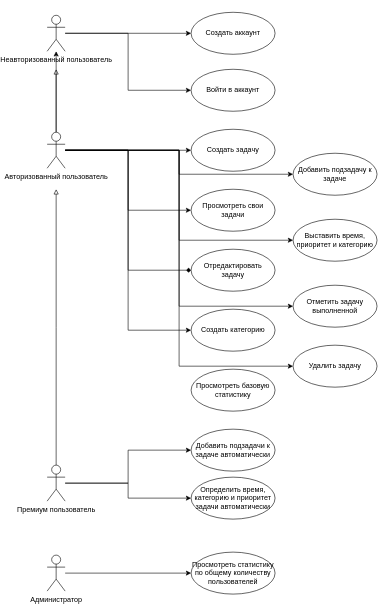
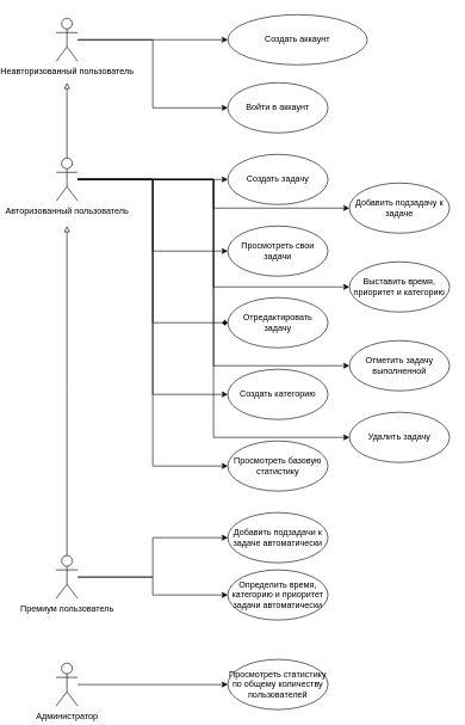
  <mxCell id="0" />
  <mxCell id="1" parent="0" />
  <mxCell id="2" style="edgeStyle=orthogonalEdgeStyle;rounded=0;orthogonalLoop=1;jettySize=auto;html=1;entryX=0;entryY=0.5;entryDx=0;entryDy=0;" parent="1" source="12" target="24" edge="1"><mxGeometry relative="1" as="geometry" /></mxCell>
  <mxCell id="3" style="edgeStyle=orthogonalEdgeStyle;rounded=0;orthogonalLoop=1;jettySize=auto;html=1;entryX=0;entryY=0.5;entryDx=0;entryDy=0;" parent="1" source="12" target="25" edge="1"><mxGeometry relative="1" as="geometry" /></mxCell>
  <mxCell id="4" style="edgeStyle=orthogonalEdgeStyle;rounded=0;orthogonalLoop=1;jettySize=auto;html=1;entryX=0;entryY=0.5;entryDx=0;entryDy=0;endArrow=diamond;" parent="1" source="12" target="29" edge="1"><mxGeometry relative="1" as="geometry" /></mxCell>
  <mxCell id="5" style="edgeStyle=orthogonalEdgeStyle;rounded=0;orthogonalLoop=1;jettySize=auto;html=1;entryX=0;entryY=0.5;entryDx=0;entryDy=0;" parent="1" source="12" target="28" edge="1"><mxGeometry relative="1" as="geometry" /></mxCell>
  <mxCell id="6" style="edgeStyle=orthogonalEdgeStyle;rounded=0;orthogonalLoop=1;jettySize=auto;html=1;endArrow=block;endFill=0;" parent="1" source="12" edge="1"><mxGeometry relative="1" as="geometry"><mxPoint x="35" y="115" as="targetPoint" /></mxGeometry></mxCell>
  <mxCell id="7" style="edgeStyle=orthogonalEdgeStyle;rounded=0;orthogonalLoop=1;jettySize=auto;html=1;entryX=0;entryY=0.5;entryDx=0;entryDy=0;" parent="1" source="12" target="26" edge="1"><mxGeometry relative="1" as="geometry" /></mxCell>
  <mxCell id="8" style="edgeStyle=orthogonalEdgeStyle;rounded=0;orthogonalLoop=1;jettySize=auto;html=1;entryX=0;entryY=0.5;entryDx=0;entryDy=0;" parent="1" source="12" target="27" edge="1"><mxGeometry relative="1" as="geometry" /></mxCell>
  <mxCell id="9" style="edgeStyle=orthogonalEdgeStyle;rounded=0;orthogonalLoop=1;jettySize=auto;html=1;entryX=0;entryY=0.5;entryDx=0;entryDy=0;" edge="1" parent="1" source="12" target="30"><mxGeometry relative="1" as="geometry" /></mxCell>
  <mxCell id="10" style="edgeStyle=orthogonalEdgeStyle;rounded=0;orthogonalLoop=1;jettySize=auto;html=1;entryX=0;entryY=0.5;entryDx=0;entryDy=0;" edge="1" parent="1" source="12" target="31"><mxGeometry relative="1" as="geometry" /></mxCell>
- <mxCell id="11" style="edgeStyle=orthogonalEdgeStyle;rounded=0;orthogonalLoop=1;jettySize=auto;html=1;" edge="1" parent="1" source="12" target="22"><mxGeometry relative="1" as="geometry" /></mxCell>
+ <mxCell id="11" style="edgeStyle=orthogonalEdgeStyle;rounded=0;orthogonalLoop=1;jettySize=auto;html=1;entryX=0;entryY=0.5;entryDx=0;entryDy=0;" edge="1" parent="1" source="12" target="32"><mxGeometry relative="1" as="geometry" /></mxCell>
  <mxCell id="12" value="Авторизованный пользователь" style="shape=umlActor;verticalLabelPosition=bottom;verticalAlign=top;html=1;" parent="1" vertex="1"><mxGeometry x="20" y="220" width="30" height="60" as="geometry" /></mxCell>
  <mxCell id="13" style="edgeStyle=orthogonalEdgeStyle;rounded=0;orthogonalLoop=1;jettySize=auto;html=1;endArrow=block;endFill=0;" edge="1" parent="1" source="16"><mxGeometry relative="1" as="geometry"><mxPoint x="35" y="315" as="targetPoint" /></mxGeometry></mxCell>
  <mxCell id="14" style="edgeStyle=orthogonalEdgeStyle;rounded=0;orthogonalLoop=1;jettySize=auto;html=1;entryX=0;entryY=0.5;entryDx=0;entryDy=0;" edge="1" parent="1" source="16" target="33"><mxGeometry relative="1" as="geometry" /></mxCell>
  <mxCell id="15" style="edgeStyle=orthogonalEdgeStyle;rounded=0;orthogonalLoop=1;jettySize=auto;html=1;entryX=0;entryY=0.5;entryDx=0;entryDy=0;" edge="1" parent="1" source="16" target="34"><mxGeometry relative="1" as="geometry" /></mxCell>
  <mxCell id="16" value="Премиум пользователь" style="shape=umlActor;verticalLabelPosition=bottom;verticalAlign=top;html=1;" parent="1" vertex="1"><mxGeometry x="20" y="775" width="30" height="60" as="geometry" /></mxCell>
  <mxCell id="17" style="edgeStyle=orthogonalEdgeStyle;rounded=0;orthogonalLoop=1;jettySize=auto;html=1;entryX=0;entryY=0.5;entryDx=0;entryDy=0;" edge="1" parent="1" source="18" target="35"><mxGeometry relative="1" as="geometry" /></mxCell>
  <mxCell id="18" value="Администратор" style="shape=umlActor;verticalLabelPosition=bottom;verticalAlign=top;html=1;" parent="1" vertex="1"><mxGeometry x="20" y="925" width="30" height="60" as="geometry" /></mxCell>
- <mxCell id="19" value="Создать аккаунт" style="ellipse;whiteSpace=wrap;html=1;" parent="1" vertex="1"><mxGeometry x="260" y="20" width="140" height="70" as="geometry" /></mxCell>
+ <mxCell id="19" value="Создать аккаунт" style="ellipse;whiteSpace=wrap;html=1;" parent="1" vertex="1"><mxGeometry x="260" y="20" width="195" height="70" as="geometry" /></mxCell>
  <mxCell id="20" style="edgeStyle=orthogonalEdgeStyle;rounded=0;orthogonalLoop=1;jettySize=auto;html=1;entryX=0;entryY=0.5;entryDx=0;entryDy=0;" parent="1" source="22" target="19" edge="1"><mxGeometry relative="1" as="geometry" /></mxCell>
  <mxCell id="21" style="edgeStyle=orthogonalEdgeStyle;rounded=0;orthogonalLoop=1;jettySize=auto;html=1;entryX=0;entryY=0.5;entryDx=0;entryDy=0;" parent="1" source="22" target="23" edge="1"><mxGeometry relative="1" as="geometry" /></mxCell>
  <mxCell id="22" value="Неавторизованный пользователь" style="shape=umlActor;verticalLabelPosition=bottom;verticalAlign=top;html=1;" parent="1" vertex="1"><mxGeometry x="20" y="25" width="30" height="60" as="geometry" /></mxCell>
  <mxCell id="23" value="Войти в аккаунт" style="ellipse;whiteSpace=wrap;html=1;" parent="1" vertex="1"><mxGeometry x="260" y="115" width="140" height="70" as="geometry" /></mxCell>
  <mxCell id="24" value="Создать задачу" style="ellipse;whiteSpace=wrap;html=1;" parent="1" vertex="1"><mxGeometry x="260" y="215" width="140" height="70" as="geometry" /></mxCell>
  <mxCell id="25" value="Просмотреть свои задачи" style="ellipse;whiteSpace=wrap;html=1;" parent="1" vertex="1"><mxGeometry x="260" y="315" width="140" height="70" as="geometry" /></mxCell>
  <mxCell id="26" value="Добавить подзадачу к задаче" style="ellipse;whiteSpace=wrap;html=1;" parent="1" vertex="1"><mxGeometry x="430" y="255" width="140" height="70" as="geometry" /></mxCell>
  <mxCell id="27" value="Выставить время, приоритет и категорию" style="ellipse;whiteSpace=wrap;html=1;" parent="1" vertex="1"><mxGeometry x="430" y="365" width="140" height="70" as="geometry" /></mxCell>
  <mxCell id="28" value="Создать категорию" style="ellipse;whiteSpace=wrap;html=1;" parent="1" vertex="1"><mxGeometry x="260" y="515" width="140" height="70" as="geometry" /></mxCell>
  <mxCell id="29" value="Отредактировать задачу" style="ellipse;whiteSpace=wrap;html=1;" parent="1" vertex="1"><mxGeometry x="260" y="415" width="140" height="70" as="geometry" /></mxCell>
  <mxCell id="30" value="Отметить задачу выполненной" style="ellipse;whiteSpace=wrap;html=1;" vertex="1" parent="1"><mxGeometry x="430" y="475" width="140" height="70" as="geometry" /></mxCell>
  <mxCell id="31" value="Удалить задачу" style="ellipse;whiteSpace=wrap;html=1;" vertex="1" parent="1"><mxGeometry x="430" y="575" width="140" height="70" as="geometry" /></mxCell>
  <mxCell id="32" value="Просмотреть базовую статистику" style="ellipse;whiteSpace=wrap;html=1;" vertex="1" parent="1"><mxGeometry x="260" y="615" width="140" height="70" as="geometry" /></mxCell>
  <mxCell id="33" value="Добавить подзадачи к задаче автоматически" style="ellipse;whiteSpace=wrap;html=1;" vertex="1" parent="1"><mxGeometry x="260" y="715" width="140" height="70" as="geometry" /></mxCell>
  <mxCell id="34" value="Определить время, категорию и приоритет задачи автоматически" style="ellipse;whiteSpace=wrap;html=1;" vertex="1" parent="1"><mxGeometry x="260" y="795" width="140" height="70" as="geometry" /></mxCell>
  <mxCell id="35" value="Просмотреть статистику по общему количеству пользователей" style="ellipse;whiteSpace=wrap;html=1;" vertex="1" parent="1"><mxGeometry x="260" y="920" width="140" height="70" as="geometry" /></mxCell>
